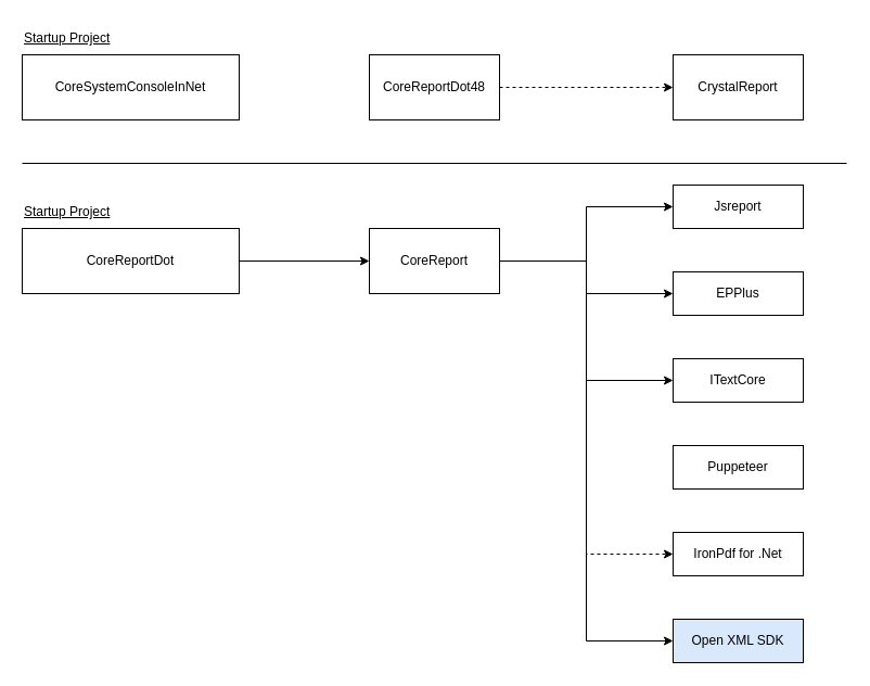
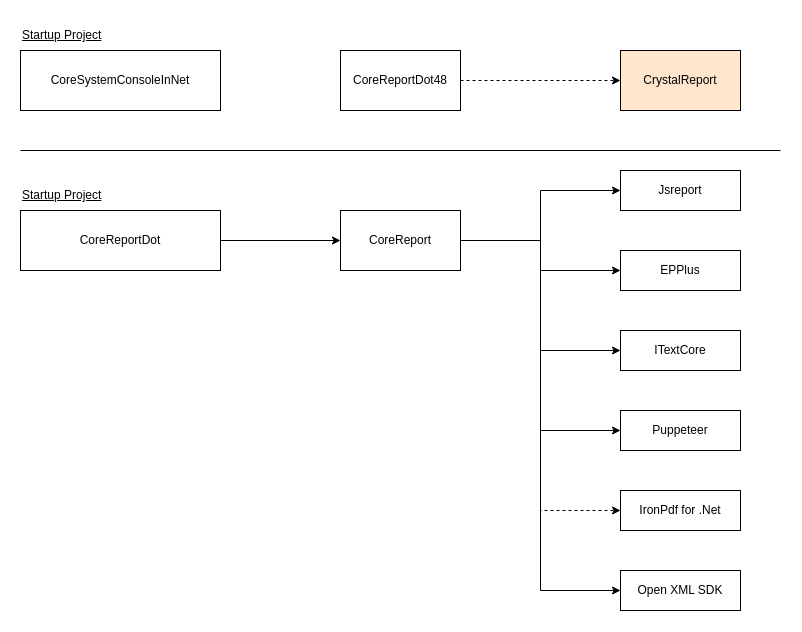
  <mxCell id="0" />
  <mxCell id="1" parent="0" />
  <mxCell id="2" style="edgeStyle=orthogonalEdgeStyle;rounded=0;orthogonalLoop=1;jettySize=auto;html=1;dashed=1;" edge="1" parent="1" source="3" target="5"><mxGeometry relative="1" as="geometry" /></mxCell>
  <mxCell id="3" value="CoreReportDot48" style="rounded=0;whiteSpace=wrap;html=1;" vertex="1" parent="1"><mxGeometry x="340" y="50" width="120" height="60" as="geometry" /></mxCell>
  <mxCell id="4" value="CoreSystemConsoleInNet" style="rounded=0;whiteSpace=wrap;html=1;" vertex="1" parent="1"><mxGeometry x="20" y="50" width="200" height="60" as="geometry" /></mxCell>
- <mxCell id="5" value="CrystalReport" style="rounded=0;whiteSpace=wrap;html=1;" vertex="1" parent="1"><mxGeometry x="620" y="50" width="120" height="60" as="geometry" /></mxCell>
+ <mxCell id="5" value="CrystalReport" style="rounded=0;whiteSpace=wrap;html=1;fillColor=#ffe6cc;" vertex="1" parent="1"><mxGeometry x="620" y="50" width="120" height="60" as="geometry" /></mxCell>
  <mxCell id="6" style="edgeStyle=orthogonalEdgeStyle;rounded=0;orthogonalLoop=1;jettySize=auto;html=1;" edge="1" parent="1" source="7" target="14"><mxGeometry relative="1" as="geometry" /></mxCell>
  <mxCell id="7" value="CoreReportDot" style="rounded=0;whiteSpace=wrap;html=1;" vertex="1" parent="1"><mxGeometry x="20" y="210" width="200" height="60" as="geometry" /></mxCell>
  <mxCell id="8" style="edgeStyle=orthogonalEdgeStyle;rounded=0;orthogonalLoop=1;jettySize=auto;html=1;" edge="1" parent="1" source="14" target="15"><mxGeometry relative="1" as="geometry" /></mxCell>
  <mxCell id="9" style="edgeStyle=orthogonalEdgeStyle;rounded=0;orthogonalLoop=1;jettySize=auto;html=1;entryX=0;entryY=0.5;entryDx=0;entryDy=0;" edge="1" parent="1" source="14" target="16"><mxGeometry relative="1" as="geometry" /></mxCell>
  <mxCell id="10" style="edgeStyle=orthogonalEdgeStyle;rounded=0;orthogonalLoop=1;jettySize=auto;html=1;entryX=0;entryY=0.5;entryDx=0;entryDy=0;" edge="1" parent="1" source="14" target="17"><mxGeometry relative="1" as="geometry" /></mxCell>
+ <mxCell id="11" style="edgeStyle=orthogonalEdgeStyle;rounded=0;orthogonalLoop=1;jettySize=auto;html=1;entryX=0;entryY=0.5;entryDx=0;entryDy=0;" edge="1" parent="1" source="14" target="18"><mxGeometry relative="1" as="geometry" /></mxCell>
  <mxCell id="12" style="edgeStyle=orthogonalEdgeStyle;rounded=0;orthogonalLoop=1;jettySize=auto;html=1;entryX=0;entryY=0.5;entryDx=0;entryDy=0;dashed=1;" edge="1" parent="1" source="14" target="19"><mxGeometry relative="1" as="geometry" /></mxCell>
  <mxCell id="13" style="edgeStyle=orthogonalEdgeStyle;rounded=0;orthogonalLoop=1;jettySize=auto;html=1;entryX=0;entryY=0.5;entryDx=0;entryDy=0;" edge="1" parent="1" source="14" target="20"><mxGeometry relative="1" as="geometry" /></mxCell>
  <mxCell id="14" value="CoreReport" style="rounded=0;whiteSpace=wrap;html=1;" vertex="1" parent="1"><mxGeometry x="340" y="210" width="120" height="60" as="geometry" /></mxCell>
  <mxCell id="15" value="Jsreport" style="rounded=0;whiteSpace=wrap;html=1;" vertex="1" parent="1"><mxGeometry x="620" y="170" width="120" height="40" as="geometry" /></mxCell>
  <mxCell id="16" value="EPPlus" style="rounded=0;whiteSpace=wrap;html=1;" vertex="1" parent="1"><mxGeometry x="620" y="250" width="120" height="40" as="geometry" /></mxCell>
  <mxCell id="17" value="ITextCore" style="rounded=0;whiteSpace=wrap;html=1;" vertex="1" parent="1"><mxGeometry x="620" y="330" width="120" height="40" as="geometry" /></mxCell>
  <mxCell id="18" value="Puppeteer" style="rounded=0;whiteSpace=wrap;html=1;" vertex="1" parent="1"><mxGeometry x="620" y="410" width="120" height="40" as="geometry" /></mxCell>
  <mxCell id="19" value="IronPdf for .Net" style="rounded=0;whiteSpace=wrap;html=1;" vertex="1" parent="1"><mxGeometry x="620" y="490" width="120" height="40" as="geometry" /></mxCell>
- <mxCell id="20" value="Open XML SDK" style="rounded=0;whiteSpace=wrap;html=1;fillColor=#dae8fc;" vertex="1" parent="1"><mxGeometry x="620" y="570" width="120" height="40" as="geometry" /></mxCell>
+ <mxCell id="20" value="Open XML SDK" style="rounded=0;whiteSpace=wrap;html=1;" vertex="1" parent="1"><mxGeometry x="620" y="570" width="120" height="40" as="geometry" /></mxCell>
  <mxCell id="21" value="" style="endArrow=none;html=1;rounded=0;" edge="1" parent="1"><mxGeometry width="50" height="50" relative="1" as="geometry"><mxPoint x="20" y="150" as="sourcePoint" /><mxPoint x="780" y="150" as="targetPoint" /></mxGeometry></mxCell>
  <mxCell id="22" value="Startup Project" style="text;html=1;strokeColor=none;fillColor=none;align=left;verticalAlign=middle;whiteSpace=wrap;rounded=0;fontStyle=4" vertex="1" parent="1"><mxGeometry x="20" y="180" width="120" height="30" as="geometry" /></mxCell>
  <mxCell id="23" value="Startup Project" style="text;html=1;strokeColor=none;fillColor=none;align=left;verticalAlign=middle;whiteSpace=wrap;rounded=0;fontStyle=4" vertex="1" parent="1"><mxGeometry x="20" y="20" width="120" height="30" as="geometry" /></mxCell>
